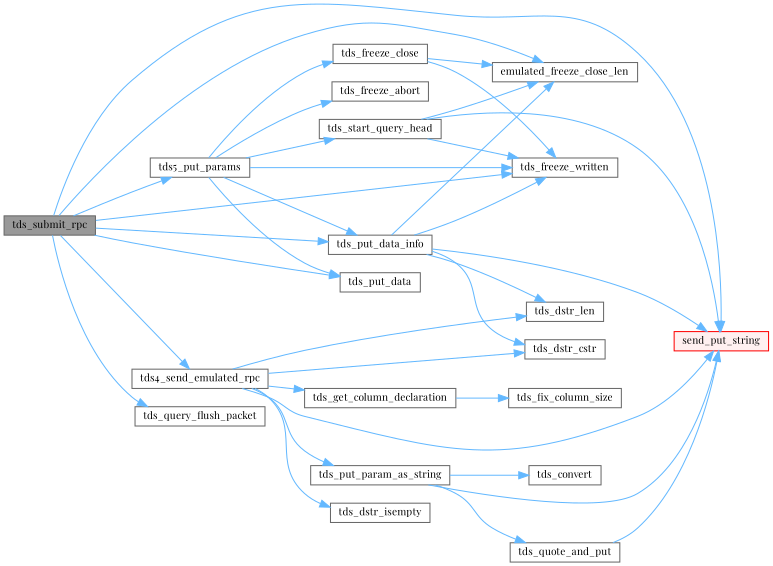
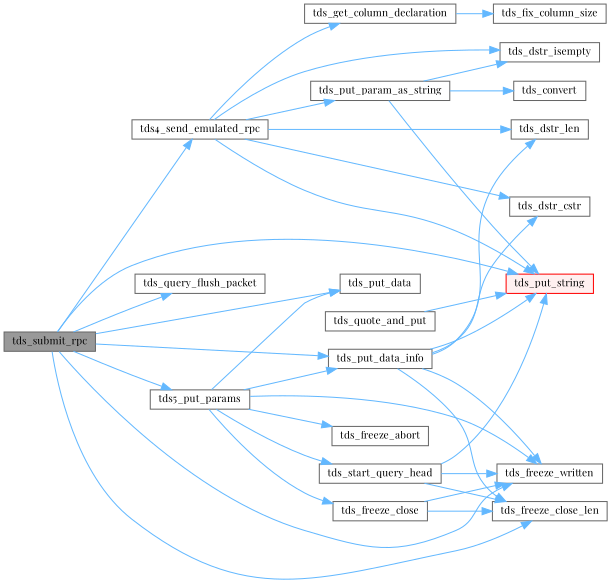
  digraph {
    fontname="Playfair Display"
    rankdir=LR
    node [color=grey40 fillcolor=white fontname="Playfair Display" fontsize=10 shape=box style=filled]
    edge [color=steelblue1 fontname="Playfair Display" fontsize=10 labelfontname=Helvetica labelfontsize=10 style=solid]
    n1 [color=gray40 fillcolor=grey60 fontcolor=black height=0.2 label=tds_submit_rpc width=0.4]
    n2 [height=0.2 label=tds4_send_emulated_rpc width=0.4]
-   n3 [color=red fillcolor="#FFF0F0" height=0.2 label=send_put_string width=0.4]
+   n3 [color=red fillcolor="#FFF0F0" height=0.2 label=tds_put_string width=0.4]
    n4 [height=0.2 label=tds_query_flush_packet width=0.4]
    n5 [height=0.2 label=tds5_put_params width=0.4]
-   n6 [height=0.2 label=emulated_freeze_close_len width=0.4]
+   n6 [height=0.2 label=tds_freeze_close_len width=0.4]
    n7 [height=0.2 label=tds_freeze_written width=0.4]
    n8 [height=0.2 label=tds_put_data width=0.4]
    n9 [height=0.2 label=tds_put_data_info width=0.4]
    n10 [height=0.2 label=tds_dstr_cstr width=0.4]
    n11 [height=0.2 label=tds_dstr_isempty width=0.4]
    n12 [height=0.2 label=tds_dstr_len width=0.4]
    n13 [height=0.2 label=tds_get_column_declaration width=0.4]
    n14 [height=0.2 label=tds_put_param_as_string width=0.4]
    n15 [height=0.2 label=tds_start_query_head width=0.4]
    n16 [height=0.2 label=tds_freeze_abort width=0.4]
    n17 [height=0.2 label=tds_freeze_close width=0.4]
    n18 [height=0.2 label=tds_fix_column_size width=0.4]
    n19 [height=0.2 label=tds_convert width=0.4]
    n20 [height=0.2 label=tds_quote_and_put width=0.4]
    n1 -> n2
    n1 -> n3
    n1 -> n4
    n1 -> n5
    n1 -> n6
    n1 -> n7
    n1 -> n8
    n1 -> n9
    n2 -> n3
    n2 -> n10
    n2 -> n11
    n2 -> n12
    n2 -> n13
    n2 -> n14
    n5 -> n7
    n5 -> n8
    n5 -> n9
    n5 -> n15
    n5 -> n16
    n5 -> n17
    n9 -> n3
    n9 -> n6
    n9 -> n7
    n9 -> n10
    n9 -> n12
    n13 -> n18
    n14 -> n3
    n14 -> n19
-   n14 -> n20
+   n14 -> n11
    n15 -> n3
    n15 -> n6
    n15 -> n7
    n17 -> n6
    n17 -> n7
    n20 -> n3
  }
